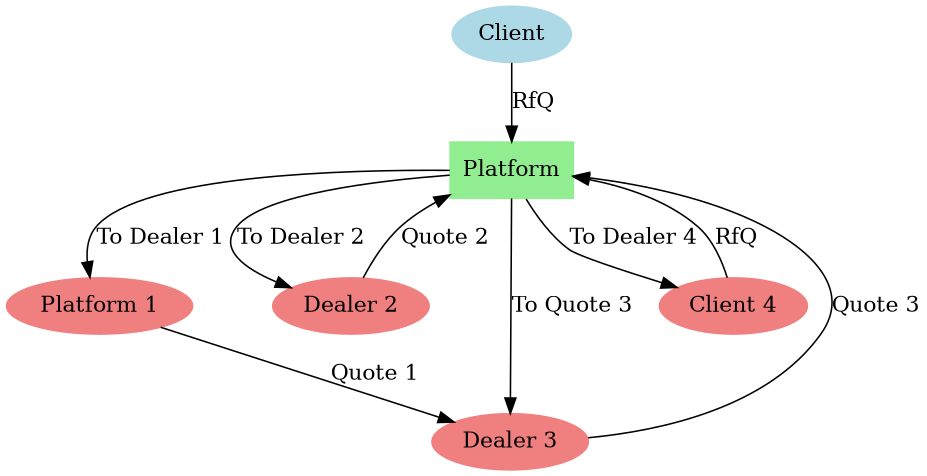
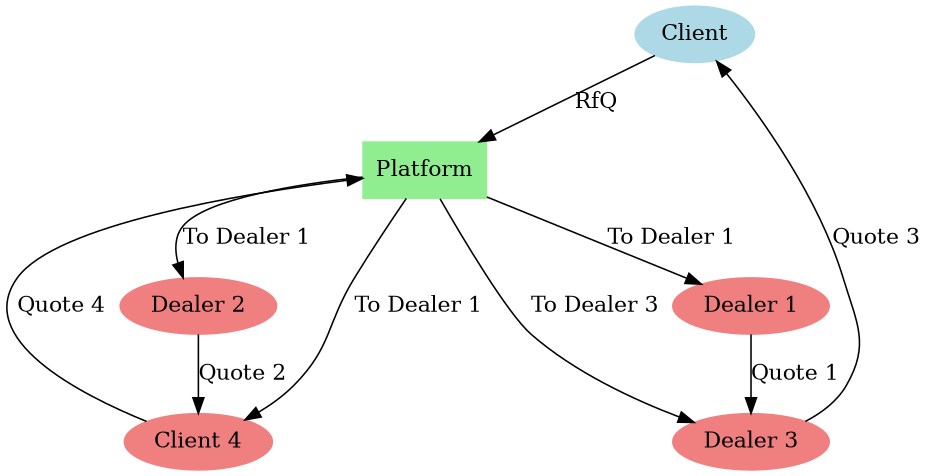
  digraph {
    node [color=lightcoral shape=ellipse style=filled]
    n1 [color=lightblue label=Client]
    n2 [color=lightgreen label=Platform shape=box]
-   n3 [label="Platform 1"]
+   n3 [label="Dealer 1"]
    n4 [label="Dealer 2"]
    n5 [label="Dealer 3"]
    n6 [label="Client 4"]
    n1 -> n2 [label=RfQ]
    n2 -> n3 [label="To Dealer 1"]
-   n2 -> n4 [label="To Dealer 2"]
-   n2 -> n5 [label="To Quote 3"]
-   n2 -> n6 [label="To Dealer 4"]
+   n2 -> n4 [label="To Dealer 1"]
+   n2 -> n5 [label="To Dealer 3"]
+   n2 -> n6 [label="To Dealer 1"]
    n3 -> n5 [label="Quote 1"]
-   n4 -> n2 [label="Quote 2"]
-   n5 -> n2 [label="Quote 3"]
-   n6 -> n2 [label=RfQ]
+   n4 -> n6 [label="Quote 2"]
+   n5 -> n1 [label="Quote 3"]
+   n6 -> n2 [label="Quote 4"]
  }
